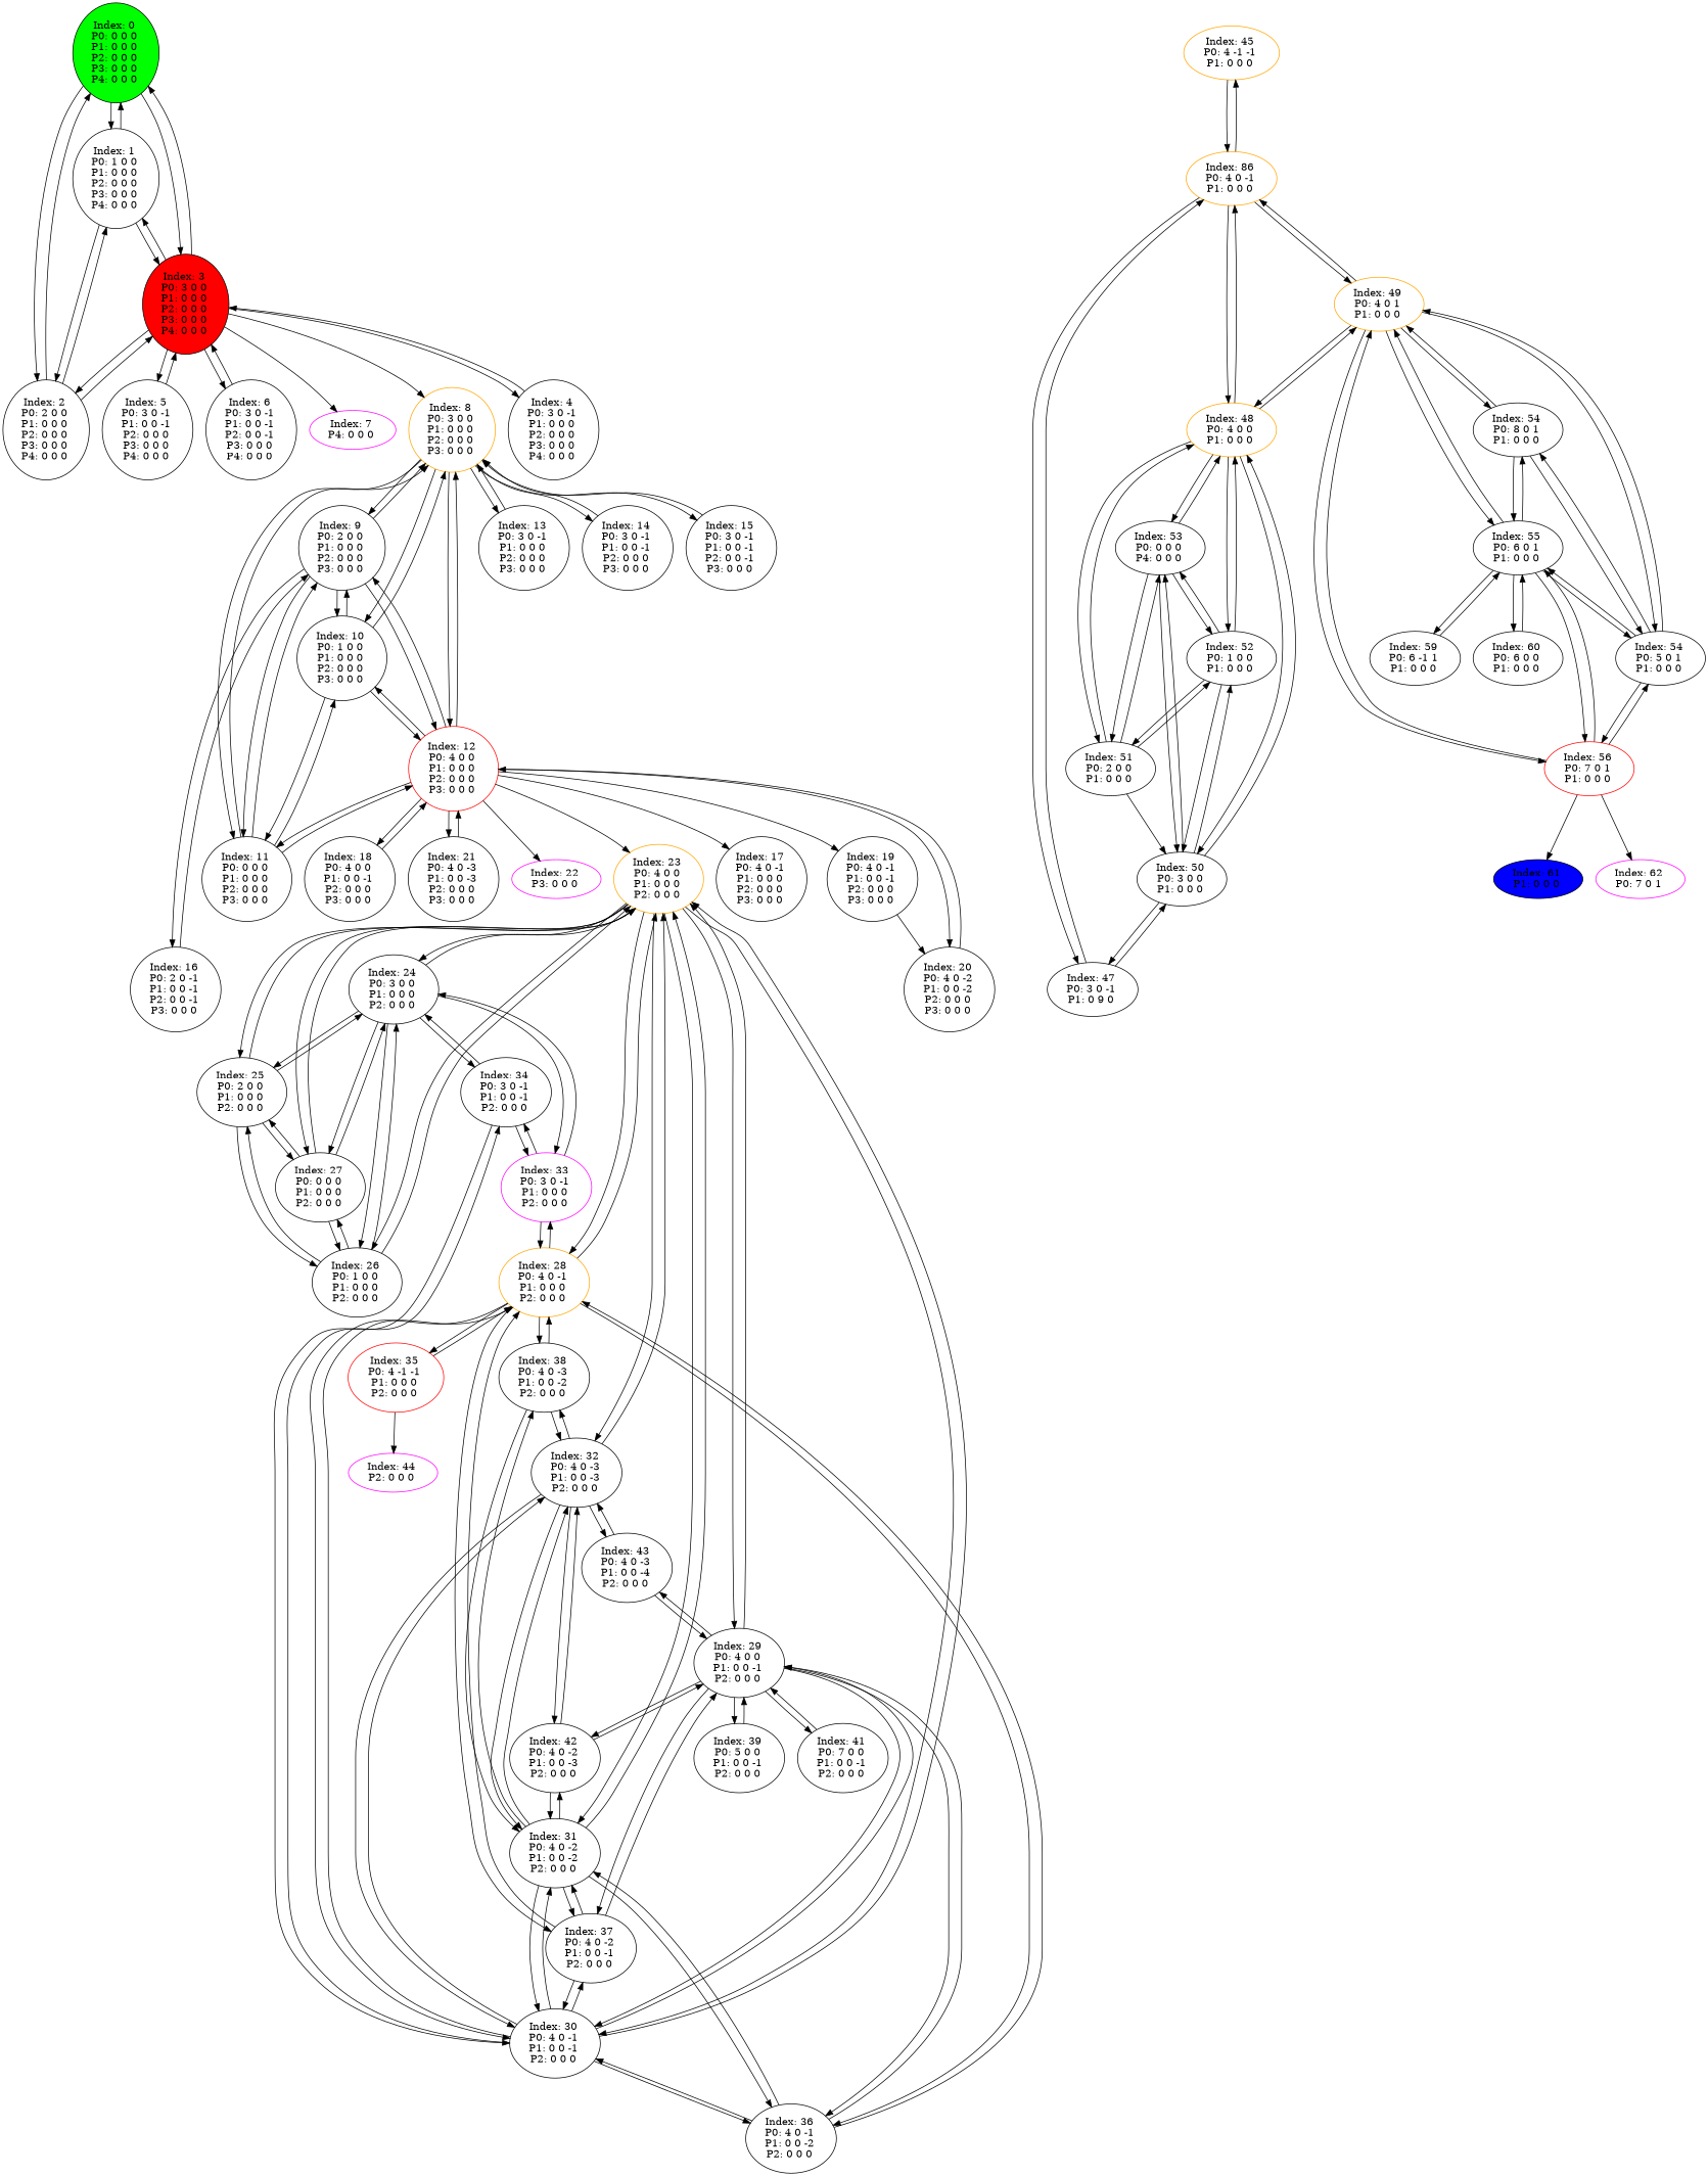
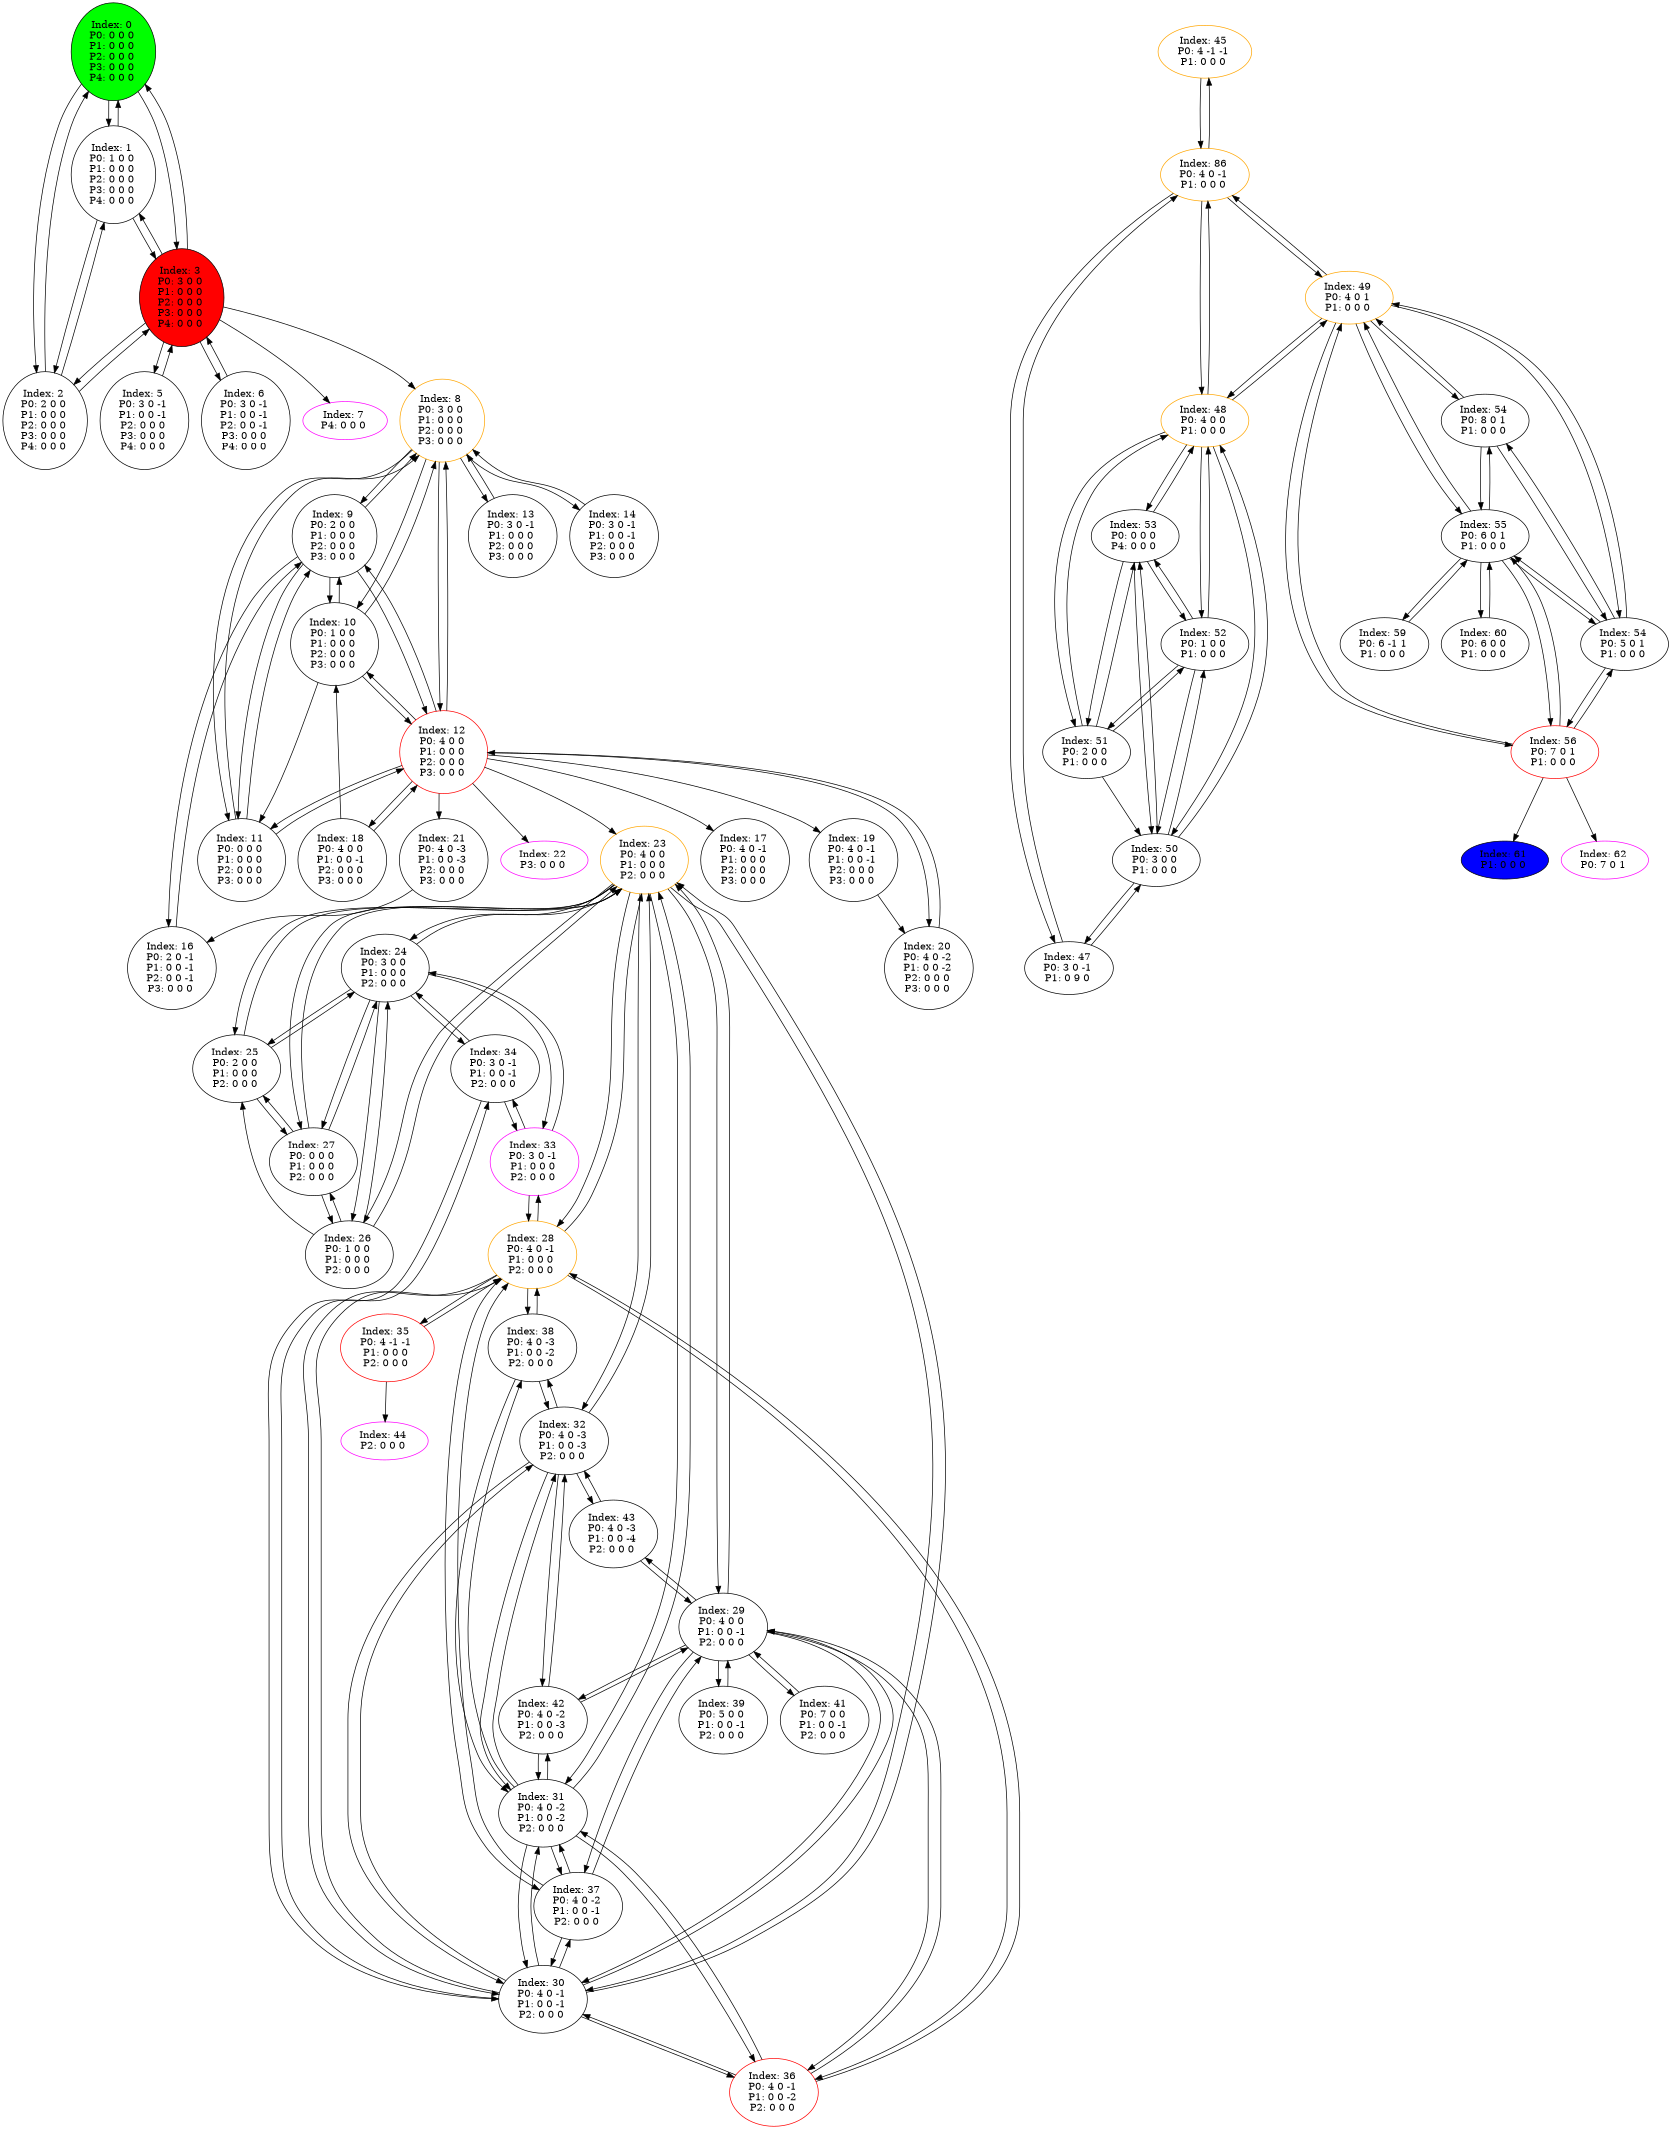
  digraph {
    color=black
    n1 [fillcolor=green label="Index: 0 \nP0: 0 0 0 \nP1: 0 0 0 \nP2: 0 0 0 \nP3: 0 0 0 \nP4: 0 0 0 \n" style=filled]
    n2 [label="Index: 1 \nP0: 1 0 0 \nP1: 0 0 0 \nP2: 0 0 0 \nP3: 0 0 0 \nP4: 0 0 0 \n"]
    n3 [label="Index: 2 \nP0: 2 0 0 \nP1: 0 0 0 \nP2: 0 0 0 \nP3: 0 0 0 \nP4: 0 0 0 \n"]
    n4 [fillcolor=red label="Index: 3 \nP0: 3 0 0 \nP1: 0 0 0 \nP2: 0 0 0 \nP3: 0 0 0 \nP4: 0 0 0 \n" style=filled]
-   n5 [label="Index: 4 \nP0: 3 0 -1 \nP1: 0 0 0 \nP2: 0 0 0 \nP3: 0 0 0 \nP4: 0 0 0 \n"]
    n6 [label="Index: 5 \nP0: 3 0 -1 \nP1: 0 0 -1 \nP2: 0 0 0 \nP3: 0 0 0 \nP4: 0 0 0 \n"]
    n7 [label="Index: 6 \nP0: 3 0 -1 \nP1: 0 0 -1 \nP2: 0 0 -1 \nP3: 0 0 0 \nP4: 0 0 0 \n"]
    n8 [color=fuchsia label="Index: 7 \nP4: 0 0 0 \n"]
    n9 [color=orange label="Index: 8 \nP0: 3 0 0 \nP1: 0 0 0 \nP2: 0 0 0 \nP3: 0 0 0 \n"]
    n10 [label="Index: 9 \nP0: 2 0 0 \nP1: 0 0 0 \nP2: 0 0 0 \nP3: 0 0 0 \n"]
    n11 [label="Index: 10 \nP0: 1 0 0 \nP1: 0 0 0 \nP2: 0 0 0 \nP3: 0 0 0 \n"]
    n12 [label="Index: 11 \nP0: 0 0 0 \nP1: 0 0 0 \nP2: 0 0 0 \nP3: 0 0 0 \n"]
    n13 [color=red label="Index: 12 \nP0: 4 0 0 \nP1: 0 0 0 \nP2: 0 0 0 \nP3: 0 0 0 \n"]
    n14 [label="Index: 13 \nP0: 3 0 -1 \nP1: 0 0 0 \nP2: 0 0 0 \nP3: 0 0 0 \n"]
    n15 [label="Index: 14 \nP0: 3 0 -1 \nP1: 0 0 -1 \nP2: 0 0 0 \nP3: 0 0 0 \n"]
-   n16 [label="Index: 15 \nP0: 3 0 -1 \nP1: 0 0 -1 \nP2: 0 0 -1 \nP3: 0 0 0 \n"]
    n17 [label="Index: 16 \nP0: 2 0 -1 \nP1: 0 0 -1 \nP2: 0 0 -1 \nP3: 0 0 0 \n"]
    n18 [label="Index: 17 \nP0: 4 0 -1 \nP1: 0 0 0 \nP2: 0 0 0 \nP3: 0 0 0 \n"]
    n19 [label="Index: 18 \nP0: 4 0 0 \nP1: 0 0 -1 \nP2: 0 0 0 \nP3: 0 0 0 \n"]
    n20 [label="Index: 19 \nP0: 4 0 -1 \nP1: 0 0 -1 \nP2: 0 0 0 \nP3: 0 0 0 \n"]
    n21 [label="Index: 20 \nP0: 4 0 -2 \nP1: 0 0 -2 \nP2: 0 0 0 \nP3: 0 0 0 \n"]
    n22 [label="Index: 21 \nP0: 4 0 -3 \nP1: 0 0 -3 \nP2: 0 0 0 \nP3: 0 0 0 \n"]
    n23 [color=fuchsia label="Index: 22 \nP3: 0 0 0 \n"]
    n24 [color=orange label="Index: 23 \nP0: 4 0 0 \nP1: 0 0 0 \nP2: 0 0 0 \n"]
    n25 [label="Index: 24 \nP0: 3 0 0 \nP1: 0 0 0 \nP2: 0 0 0 \n"]
    n26 [label="Index: 25 \nP0: 2 0 0 \nP1: 0 0 0 \nP2: 0 0 0 \n"]
    n27 [label="Index: 26 \nP0: 1 0 0 \nP1: 0 0 0 \nP2: 0 0 0 \n"]
    n28 [label="Index: 27 \nP0: 0 0 0 \nP1: 0 0 0 \nP2: 0 0 0 \n"]
    n29 [color=orange label="Index: 28 \nP0: 4 0 -1 \nP1: 0 0 0 \nP2: 0 0 0 \n"]
    n30 [label="Index: 29 \nP0: 4 0 0 \nP1: 0 0 -1 \nP2: 0 0 0 \n"]
    n31 [label="Index: 30 \nP0: 4 0 -1 \nP1: 0 0 -1 \nP2: 0 0 0 \n"]
    n32 [label="Index: 31 \nP0: 4 0 -2 \nP1: 0 0 -2 \nP2: 0 0 0 \n"]
    n33 [label="Index: 32 \nP0: 4 0 -3 \nP1: 0 0 -3 \nP2: 0 0 0 \n"]
    n34 [color=fuchsia label="Index: 33 \nP0: 3 0 -1 \nP1: 0 0 0 \nP2: 0 0 0 \n"]
    n35 [label="Index: 34 \nP0: 3 0 -1 \nP1: 0 0 -1 \nP2: 0 0 0 \n"]
    n36 [color=red label="Index: 35 \nP0: 4 -1 -1 \nP1: 0 0 0 \nP2: 0 0 0 \n"]
-   n37 [label="Index: 36 \nP0: 4 0 -1 \nP1: 0 0 -2 \nP2: 0 0 0 \n"]
+   n37 [label="Index: 36 \nP0: 4 0 -1 \nP1: 0 0 -2 \nP2: 0 0 0 \n" color=red]
    n38 [label="Index: 37 \nP0: 4 0 -2 \nP1: 0 0 -1 \nP2: 0 0 0 \n"]
    n39 [label="Index: 38 \nP0: 4 0 -3 \nP1: 0 0 -2 \nP2: 0 0 0 \n"]
    n40 [label="Index: 39 \nP0: 5 0 0 \nP1: 0 0 -1 \nP2: 0 0 0 \n"]
    n41 [label="Index: 41 \nP0: 7 0 0 \nP1: 0 0 -1 \nP2: 0 0 0 \n"]
    n42 [label="Index: 42 \nP0: 4 0 -2 \nP1: 0 0 -3 \nP2: 0 0 0 \n"]
    n43 [label="Index: 43 \nP0: 4 0 -3 \nP1: 0 0 -4 \nP2: 0 0 0 \n"]
    n44 [color=fuchsia label="Index: 44 \nP2: 0 0 0 \n"]
    n45 [color=orange label="Index: 45 \nP0: 4 -1 -1 \nP1: 0 0 0 \n"]
    n46 [color=orange label="Index: 86 \nP0: 4 0 -1 \nP1: 0 0 0 \n"]
    n47 [label="Index: 47 \nP0: 3 0 -1 \nP1: 0 9 0 \n"]
    n48 [color=orange label="Index: 48 \nP0: 4 0 0 \nP1: 0 0 0 \n"]
    n49 [color=orange label="Index: 49 \nP0: 4 0 1 \nP1: 0 0 0 \n"]
    n50 [label="Index: 50 \nP0: 3 0 0 \nP1: 0 0 0 \n"]
    n51 [label="Index: 51 \nP0: 2 0 0 \nP1: 0 0 0 \n"]
    n52 [label="Index: 52 \nP0: 1 0 0 \nP1: 0 0 0 \n"]
    n53 [label="Index: 53 \nP0: 0 0 0 \nP4: 0 0 0 \n"]
    n54 [label="Index: 54 \nP0: 5 0 1 \nP1: 0 0 0 \n"]
    n55 [label="Index: 55 \nP0: 6 0 1 \nP1: 0 0 0 \n"]
    n56 [color=red label="Index: 56 \nP0: 7 0 1 \nP1: 0 0 0 \n"]
    n57 [label="Index: 54 \nP0: 8 0 1 \nP1: 0 0 0 \n"]
    n58 [label="Index: 59 \nP0: 6 -1 1 \nP1: 0 0 0 \n"]
    n59 [label="Index: 60 \nP0: 6 0 0 \nP1: 0 0 0 \n"]
    n60 [fillcolor=blue label="Index: 61 \nP1: 0 0 0 \n" style=filled]
    n61 [color=fuchsia label="Index: 62 \nP0: 7 0 1 \n"]
    n1 -> n2
    n1 -> n3
    n1 -> n4
    n2 -> n1
    n2 -> n3
    n2 -> n4
    n3 -> n1
    n3 -> n2
    n3 -> n4
    n4 -> n1
    n4 -> n2
    n4 -> n3
-   n4 -> n5
    n4 -> n6
    n4 -> n7
    n4 -> n8
    n4 -> n9
-   n5 -> n4
    n6 -> n4
    n7 -> n4
    n9 -> n10
    n9 -> n11
    n9 -> n12
    n9 -> n13
    n9 -> n14
    n9 -> n15
-   n9 -> n16
    n10 -> n9
    n10 -> n11
    n10 -> n12
    n10 -> n13
    n10 -> n17
    n11 -> n9
    n11 -> n10
    n11 -> n12
    n11 -> n13
    n12 -> n9
    n12 -> n10
-   n12 -> n11
+   n19 -> n11
    n12 -> n13
    n13 -> n9
    n13 -> n10
    n13 -> n11
    n13 -> n12
    n13 -> n18
    n13 -> n19
    n13 -> n20
    n13 -> n21
    n13 -> n22
    n13 -> n23
    n13 -> n24
    n14 -> n9
    n15 -> n9
-   n16 -> n9
    n17 -> n10
    n19 -> n13
    n20 -> n21
    n21 -> n13
-   n22 -> n13
+   n22 -> n17
    n24 -> n25
    n24 -> n26
    n24 -> n27
    n24 -> n28
    n24 -> n29
    n24 -> n30
    n24 -> n31
    n24 -> n32
    n24 -> n33
    n25 -> n24
    n25 -> n26
    n25 -> n27
    n25 -> n28
    n25 -> n34
    n25 -> n35
    n26 -> n24
    n26 -> n25
-   n26 -> n27
    n26 -> n28
    n27 -> n24
    n27 -> n25
    n27 -> n26
    n27 -> n28
    n28 -> n24
    n28 -> n25
    n28 -> n26
    n28 -> n27
    n29 -> n24
    n29 -> n31
    n29 -> n34
    n29 -> n36
    n29 -> n37
    n29 -> n38
    n29 -> n39
    n30 -> n24
    n30 -> n31
    n30 -> n37
    n30 -> n38
    n30 -> n40
    n30 -> n41
    n30 -> n42
    n30 -> n43
    n31 -> n24
    n31 -> n29
    n31 -> n30
    n31 -> n32
    n31 -> n33
    n31 -> n35
    n31 -> n37
    n31 -> n38
    n32 -> n24
    n32 -> n31
    n32 -> n33
    n32 -> n37
    n32 -> n38
    n32 -> n39
    n32 -> n42
    n33 -> n24
    n33 -> n31
    n33 -> n32
    n33 -> n39
    n33 -> n42
    n33 -> n43
    n34 -> n25
    n34 -> n29
    n34 -> n35
    n35 -> n25
    n35 -> n31
    n35 -> n34
    n36 -> n29
    n36 -> n44
    n37 -> n29
    n37 -> n30
    n37 -> n31
    n37 -> n32
    n38 -> n29
    n38 -> n30
    n38 -> n31
    n38 -> n32
    n39 -> n29
    n39 -> n32
    n39 -> n33
    n40 -> n30
    n41 -> n30
    n42 -> n30
    n42 -> n32
    n42 -> n33
    n43 -> n30
    n43 -> n33
    n45 -> n46
    n46 -> n45
    n46 -> n47
    n46 -> n48
    n46 -> n49
    n47 -> n46
    n47 -> n50
    n48 -> n46
    n48 -> n49
    n48 -> n50
    n48 -> n51
    n48 -> n52
    n48 -> n53
    n49 -> n46
    n49 -> n48
    n49 -> n54
    n49 -> n55
    n49 -> n56
    n49 -> n57
    n50 -> n47
    n50 -> n48
    n50 -> n52
    n50 -> n53
    n51 -> n48
    n51 -> n50
    n51 -> n52
    n51 -> n53
    n52 -> n48
    n52 -> n50
    n52 -> n51
    n52 -> n53
    n53 -> n48
    n53 -> n50
    n53 -> n51
    n53 -> n52
    n54 -> n49
    n54 -> n55
    n54 -> n56
    n54 -> n57
    n55 -> n49
    n55 -> n54
    n55 -> n56
    n55 -> n57
    n55 -> n58
    n55 -> n59
    n56 -> n49
    n56 -> n54
    n56 -> n55
    n56 -> n60
    n56 -> n61
    n57 -> n49
    n57 -> n54
    n57 -> n55
    n58 -> n55
    n59 -> n55
  }
